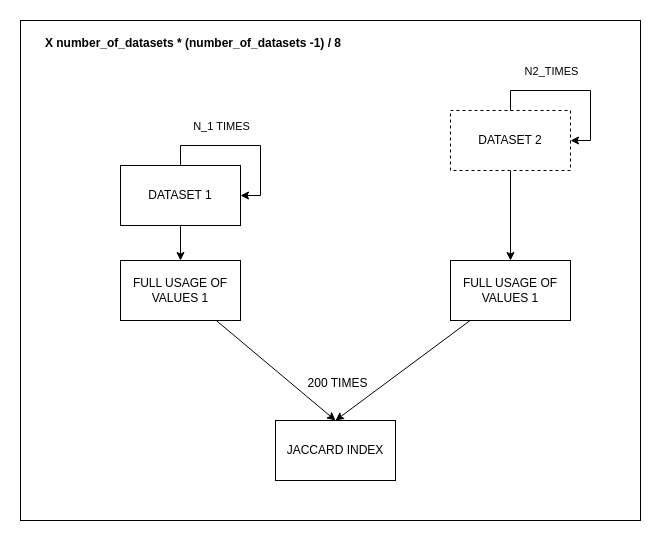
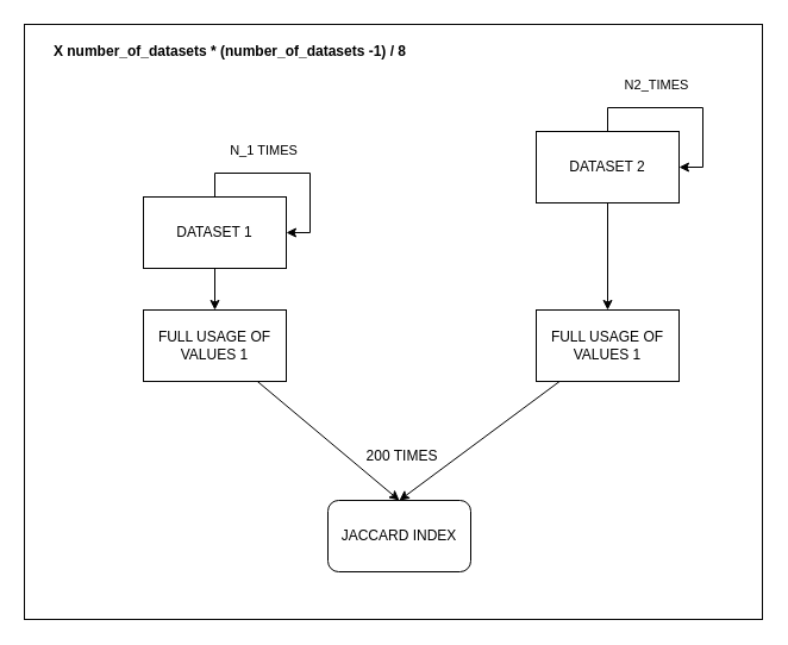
  <mxCell id="0" />
  <mxCell id="1" parent="0" />
  <mxCell id="2" value="" style="rounded=0;whiteSpace=wrap;html=1;" vertex="1" parent="1"><mxGeometry x="20" y="20" width="620" height="500" as="geometry" /></mxCell>
  <mxCell id="3" style="edgeStyle=orthogonalEdgeStyle;rounded=0;orthogonalLoop=1;jettySize=auto;html=1;entryX=0.5;entryY=0;entryDx=0;entryDy=0;" edge="1" parent="1" source="4" target="6"><mxGeometry relative="1" as="geometry" /></mxCell>
  <mxCell id="4" value="DATASET 1" style="rounded=0;whiteSpace=wrap;html=1;" vertex="1" parent="1"><mxGeometry x="120" y="165" width="120" height="60" as="geometry" /></mxCell>
  <mxCell id="5" style="rounded=0;orthogonalLoop=1;jettySize=auto;html=1;entryX=0.5;entryY=0;entryDx=0;entryDy=0;" edge="1" parent="1" source="6" target="11"><mxGeometry relative="1" as="geometry" /></mxCell>
  <mxCell id="6" value="FULL USAGE OF VALUES 1" style="rounded=0;whiteSpace=wrap;html=1;" vertex="1" parent="1"><mxGeometry x="120" y="260" width="120" height="60" as="geometry" /></mxCell>
  <mxCell id="7" style="edgeStyle=orthogonalEdgeStyle;rounded=0;orthogonalLoop=1;jettySize=auto;html=1;entryX=0.5;entryY=0;entryDx=0;entryDy=0;" edge="1" parent="1" source="8" target="10"><mxGeometry relative="1" as="geometry" /></mxCell>
- <mxCell id="8" value="DATASET 2" style="rounded=0;whiteSpace=wrap;html=1;dashed=1;" vertex="1" parent="1"><mxGeometry x="450" y="110" width="120" height="60" as="geometry" /></mxCell>
+ <mxCell id="8" value="DATASET 2" style="rounded=0;whiteSpace=wrap;html=1;" vertex="1" parent="1"><mxGeometry x="450" y="110" width="120" height="60" as="geometry" /></mxCell>
  <mxCell id="9" style="rounded=0;orthogonalLoop=1;jettySize=auto;html=1;entryX=0.5;entryY=0;entryDx=0;entryDy=0;" edge="1" parent="1" source="10" target="11"><mxGeometry relative="1" as="geometry" /></mxCell>
  <mxCell id="10" value="FULL USAGE OF VALUES 1" style="rounded=0;whiteSpace=wrap;html=1;" vertex="1" parent="1"><mxGeometry x="450" y="260" width="120" height="60" as="geometry" /></mxCell>
- <mxCell id="11" value="JACCARD INDEX" style="rounded=0;whiteSpace=wrap;html=1;" vertex="1" parent="1"><mxGeometry x="275" y="420" width="120" height="60" as="geometry" /></mxCell>
+ <mxCell id="11" value="JACCARD INDEX" style="whiteSpace=wrap;html=1;rounded=1;" vertex="1" parent="1"><mxGeometry x="275" y="420" width="120" height="60" as="geometry" /></mxCell>
  <mxCell id="12" style="edgeStyle=orthogonalEdgeStyle;rounded=0;orthogonalLoop=1;jettySize=auto;html=1;entryX=1;entryY=0.5;entryDx=0;entryDy=0;" edge="1" parent="1" source="4" target="4"><mxGeometry relative="1" as="geometry" /></mxCell>
  <mxCell id="13" value="N_1 TIMES" style="edgeLabel;html=1;align=center;verticalAlign=middle;resizable=0;points=[];" vertex="1" connectable="0" parent="12"><mxGeometry x="-0.097" y="1" relative="1" as="geometry"><mxPoint x="-17" y="-19" as="offset" /></mxGeometry></mxCell>
  <mxCell id="14" style="edgeStyle=orthogonalEdgeStyle;rounded=0;orthogonalLoop=1;jettySize=auto;html=1;entryX=1;entryY=0.5;entryDx=0;entryDy=0;" edge="1" parent="1" source="8" target="8"><mxGeometry relative="1" as="geometry" /></mxCell>
  <mxCell id="15" value="N2_TIMES" style="edgeLabel;html=1;align=center;verticalAlign=middle;resizable=0;points=[];" vertex="1" connectable="0" parent="14"><mxGeometry x="-0.143" y="-1" relative="1" as="geometry"><mxPoint x="-13" y="-21" as="offset" /></mxGeometry></mxCell>
  <mxCell id="16" value="200 TIMES" style="text;html=1;align=center;verticalAlign=middle;resizable=0;points=[];autosize=1;strokeColor=none;fillColor=none;" vertex="1" parent="1"><mxGeometry x="297" y="368" width="80" height="30" as="geometry" /></mxCell>
  <mxCell id="17" value="X number_of_datasets * (number_of_datasets -1) / 8" style="text;html=1;strokeColor=none;fillColor=none;align=center;verticalAlign=middle;whiteSpace=wrap;rounded=0;fontStyle=1" vertex="1" parent="1"><mxGeometry x="38" y="33" width="310" height="20" as="geometry" /></mxCell>
